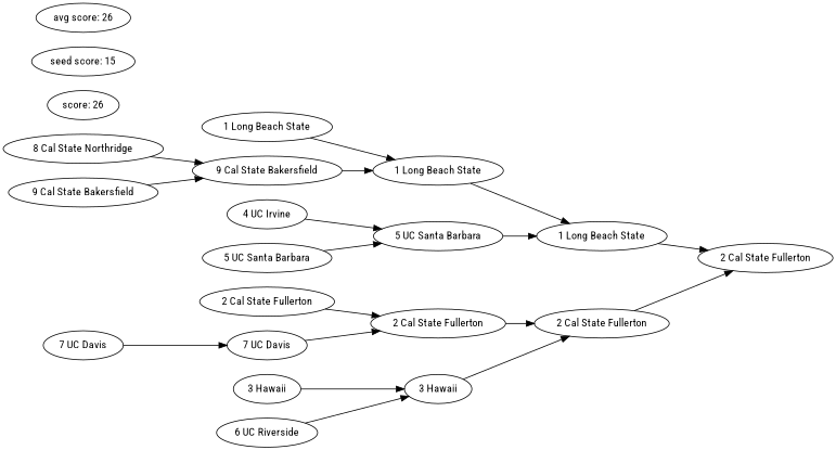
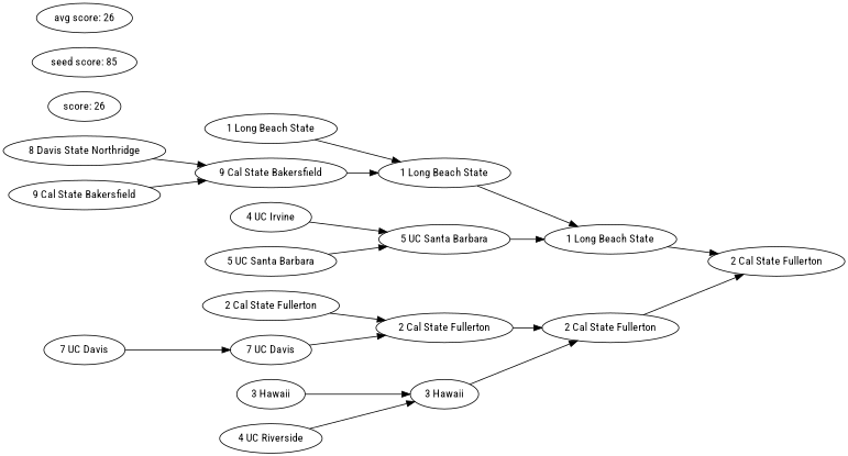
  digraph {
    fontname="Roboto Condensed"
    rankdir=LR
    node [fontname="Roboto Condensed"]
    edge [fontname="Roboto Condensed"]
    n1 [label="2 Cal State Fullerton"]
    n2 [label="1 Long Beach State"]
    n3 [label="1 Long Beach State"]
    n4 [label="1 Long Beach State"]
    n5 [label="9 Cal State Bakersfield"]
-   n6 [label="8 Cal State Northridge"]
+   n6 [label="8 Davis State Northridge"]
    n7 [label="9 Cal State Bakersfield"]
    n8 [label="5 UC Santa Barbara"]
    n9 [label="4 UC Irvine"]
    n10 [label="5 UC Santa Barbara"]
    n11 [label="2 Cal State Fullerton"]
    n12 [label="2 Cal State Fullerton"]
    n13 [label="2 Cal State Fullerton"]
    n14 [label="7 UC Davis"]
    n15 [label="7 UC Davis"]
    n16 [label="3 Hawaii"]
    n17 [label="3 Hawaii"]
-   n18 [label="6 UC Riverside"]
+   n18 [label="4 UC Riverside"]
    n19 [label="score: 26"]
-   n20 [label="seed score: 15"]
+   n20 [label="seed score: 85"]
    n21 [label="avg score: 26"]
    n2 -> n1
    n3 -> n2
    n4 -> n3
    n5 -> n3
    n6 -> n5
    n7 -> n5
    n8 -> n2
    n9 -> n8
    n10 -> n8
    n11 -> n1
    n12 -> n11
    n13 -> n12
    n14 -> n12
    n15 -> n14
    n16 -> n11
    n17 -> n16
    n18 -> n16
  }
